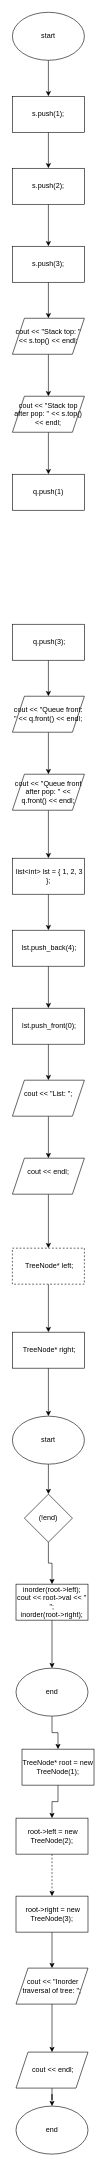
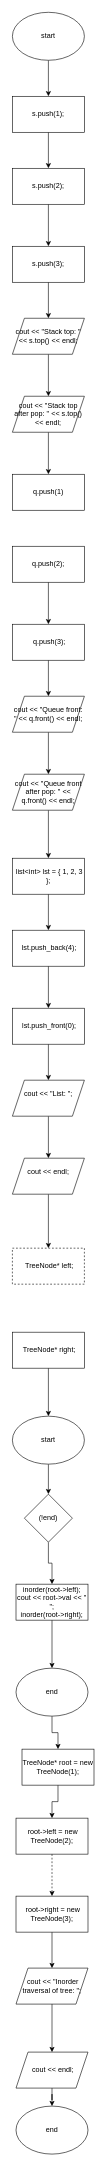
  <mxCell id="0" />
  <mxCell id="1" parent="0" />
  <mxCell id="2" style="edgeStyle=orthogonalEdgeStyle;rounded=0;orthogonalLoop=1;jettySize=auto;html=1;" edge="1" parent="1" source="3" target="5"><mxGeometry relative="1" as="geometry" /></mxCell>
  <mxCell id="3" value="start" style="ellipse;whiteSpace=wrap;html=1;" vertex="1" parent="1"><mxGeometry x="20" y="20" width="120" height="80" as="geometry" /></mxCell>
  <mxCell id="4" style="edgeStyle=orthogonalEdgeStyle;rounded=0;orthogonalLoop=1;jettySize=auto;html=1;" edge="1" parent="1" source="5" target="7"><mxGeometry relative="1" as="geometry" /></mxCell>
  <mxCell id="5" value="&lt;br&gt; s.push(1);&lt;div&gt;&lt;br/&gt;&lt;/div&gt;" style="rounded=0;whiteSpace=wrap;html=1;" vertex="1" parent="1"><mxGeometry x="20" y="160" width="120" height="60" as="geometry" /></mxCell>
  <mxCell id="6" style="edgeStyle=orthogonalEdgeStyle;rounded=0;orthogonalLoop=1;jettySize=auto;html=1;" edge="1" parent="1" source="7" target="9"><mxGeometry relative="1" as="geometry" /></mxCell>
  <mxCell id="7" value="&amp;nbsp;s.push(2);&amp;nbsp;" style="rounded=0;whiteSpace=wrap;html=1;" vertex="1" parent="1"><mxGeometry x="20" y="280" width="120" height="60" as="geometry" /></mxCell>
  <mxCell id="8" style="edgeStyle=orthogonalEdgeStyle;rounded=0;orthogonalLoop=1;jettySize=auto;html=1;" edge="1" parent="1" source="9" target="11"><mxGeometry relative="1" as="geometry" /></mxCell>
  <mxCell id="9" value="&lt;br&gt;    s.push(3);&lt;div&gt;&lt;br/&gt;&lt;/div&gt;" style="rounded=0;whiteSpace=wrap;html=1;" vertex="1" parent="1"><mxGeometry x="20" y="410" width="120" height="60" as="geometry" /></mxCell>
  <mxCell id="10" style="edgeStyle=orthogonalEdgeStyle;rounded=0;orthogonalLoop=1;jettySize=auto;html=1;" edge="1" parent="1" source="11" target="13"><mxGeometry relative="1" as="geometry" /></mxCell>
  <mxCell id="11" value="cout &amp;lt;&amp;lt; &quot;Stack top: &quot; &amp;lt;&amp;lt; s.top() &amp;lt;&amp;lt; endl;" style="shape=parallelogram;perimeter=parallelogramPerimeter;whiteSpace=wrap;html=1;fixedSize=1;" vertex="1" parent="1"><mxGeometry x="20" y="530" width="120" height="60" as="geometry" /></mxCell>
  <mxCell id="12" style="edgeStyle=orthogonalEdgeStyle;rounded=0;orthogonalLoop=1;jettySize=auto;html=1;" edge="1" parent="1" source="13" target="14"><mxGeometry relative="1" as="geometry" /></mxCell>
  <mxCell id="13" value="cout &amp;lt;&amp;lt; &quot;Stack top after pop: &quot; &amp;lt;&amp;lt; s.top() &amp;lt;&amp;lt; endl;" style="shape=parallelogram;perimeter=parallelogramPerimeter;whiteSpace=wrap;html=1;fixedSize=1;" vertex="1" parent="1"><mxGeometry x="20" y="660" width="120" height="60" as="geometry" /></mxCell>
  <mxCell id="14" value="q.push(1)" style="rounded=0;whiteSpace=wrap;html=1;" vertex="1" parent="1"><mxGeometry x="20" y="790" width="120" height="60" as="geometry" /></mxCell>
+ <mxCell id="15" style="edgeStyle=orthogonalEdgeStyle;rounded=0;orthogonalLoop=1;jettySize=auto;html=1;" edge="1" parent="1" source="16" target="18"><mxGeometry relative="1" as="geometry" /></mxCell>
+ <mxCell id="16" value="&lt;br&gt;    q.push(2);&lt;div&gt;&lt;br/&gt;&lt;/div&gt;" style="rounded=0;whiteSpace=wrap;html=1;" vertex="1" parent="1"><mxGeometry x="20" y="910" width="120" height="60" as="geometry" /></mxCell>
  <mxCell id="17" style="edgeStyle=orthogonalEdgeStyle;rounded=0;orthogonalLoop=1;jettySize=auto;html=1;" edge="1" parent="1" source="18" target="20"><mxGeometry relative="1" as="geometry" /></mxCell>
  <mxCell id="18" value="&amp;nbsp;q.push(3);" style="rounded=0;whiteSpace=wrap;html=1;" vertex="1" parent="1"><mxGeometry x="20" y="1040" width="120" height="60" as="geometry" /></mxCell>
  <mxCell id="19" style="edgeStyle=orthogonalEdgeStyle;rounded=0;orthogonalLoop=1;jettySize=auto;html=1;" edge="1" parent="1" source="20" target="22"><mxGeometry relative="1" as="geometry" /></mxCell>
  <mxCell id="20" value="cout &amp;lt;&amp;lt; &quot;Queue front: &quot; &amp;lt;&amp;lt; q.front() &amp;lt;&amp;lt; endl;" style="shape=parallelogram;perimeter=parallelogramPerimeter;whiteSpace=wrap;html=1;fixedSize=1;" vertex="1" parent="1"><mxGeometry x="20" y="1160" width="120" height="60" as="geometry" /></mxCell>
  <mxCell id="21" value="" style="edgeStyle=orthogonalEdgeStyle;rounded=0;orthogonalLoop=1;jettySize=auto;html=1;" edge="1" parent="1" source="22" target="24"><mxGeometry relative="1" as="geometry"><Array as="points"><mxPoint x="80" y="1460" /><mxPoint x="80" y="1460" /></Array></mxGeometry></mxCell>
  <mxCell id="22" value="cout &amp;lt;&amp;lt; &quot;Queue front after pop: &quot; &amp;lt;&amp;lt; q.front() &amp;lt;&amp;lt; endl;" style="shape=parallelogram;perimeter=parallelogramPerimeter;whiteSpace=wrap;html=1;fixedSize=1;" vertex="1" parent="1"><mxGeometry x="20" y="1290" width="120" height="60" as="geometry" /></mxCell>
  <mxCell id="23" style="edgeStyle=orthogonalEdgeStyle;rounded=0;orthogonalLoop=1;jettySize=auto;html=1;" edge="1" parent="1" source="24" target="26"><mxGeometry relative="1" as="geometry" /></mxCell>
  <mxCell id="24" value="&amp;nbsp;list&amp;lt;int&amp;gt; lst = { 1, 2, 3 };" style="rounded=0;whiteSpace=wrap;html=1;" vertex="1" parent="1"><mxGeometry x="20" y="1430" width="120" height="60" as="geometry" /></mxCell>
  <mxCell id="25" style="edgeStyle=orthogonalEdgeStyle;rounded=0;orthogonalLoop=1;jettySize=auto;html=1;" edge="1" parent="1" source="26" target="28"><mxGeometry relative="1" as="geometry" /></mxCell>
  <mxCell id="26" value="&amp;nbsp;lst.push_back(4);" style="rounded=0;whiteSpace=wrap;html=1;" vertex="1" parent="1"><mxGeometry x="20" y="1550" width="120" height="60" as="geometry" /></mxCell>
  <mxCell id="27" style="edgeStyle=orthogonalEdgeStyle;rounded=0;orthogonalLoop=1;jettySize=auto;html=1;" edge="1" parent="1" source="28" target="30"><mxGeometry relative="1" as="geometry" /></mxCell>
  <mxCell id="28" value="&amp;nbsp;lst.push_front(0);" style="rounded=0;whiteSpace=wrap;html=1;" vertex="1" parent="1"><mxGeometry x="20" y="1680" width="120" height="60" as="geometry" /></mxCell>
  <mxCell id="29" style="edgeStyle=orthogonalEdgeStyle;rounded=0;orthogonalLoop=1;jettySize=auto;html=1;" edge="1" parent="1" source="30" target="32"><mxGeometry relative="1" as="geometry" /></mxCell>
  <mxCell id="30" value="&#10; cout &amp;lt;&amp;lt; &quot;List: &quot;;&#10;&#10;" style="shape=parallelogram;perimeter=parallelogramPerimeter;whiteSpace=wrap;html=1;fixedSize=1;" vertex="1" parent="1"><mxGeometry x="20" y="1800" width="120" height="60" as="geometry" /></mxCell>
  <mxCell id="31" style="edgeStyle=orthogonalEdgeStyle;rounded=0;orthogonalLoop=1;jettySize=auto;html=1;" edge="1" parent="1" source="32" target="34"><mxGeometry relative="1" as="geometry" /></mxCell>
  <mxCell id="32" value="&#10;cout &amp;lt;&amp;lt; endl;&#10;&#10;" style="shape=parallelogram;perimeter=parallelogramPerimeter;whiteSpace=wrap;html=1;fixedSize=1;" vertex="1" parent="1"><mxGeometry x="20" y="1930" width="120" height="60" as="geometry" /></mxCell>
- <mxCell id="33" style="edgeStyle=orthogonalEdgeStyle;rounded=0;orthogonalLoop=1;jettySize=auto;html=1;entryX=0.5;entryY=0;entryDx=0;entryDy=0;" edge="1" parent="1" source="34" target="36"><mxGeometry relative="1" as="geometry" /></mxCell>
  <mxCell id="34" value="&amp;nbsp;TreeNode* left;" style="rounded=0;whiteSpace=wrap;html=1;dashed=1;" vertex="1" parent="1"><mxGeometry x="20" y="2080" width="120" height="60" as="geometry" /></mxCell>
  <mxCell id="35" style="edgeStyle=orthogonalEdgeStyle;rounded=0;orthogonalLoop=1;jettySize=auto;html=1;" edge="1" parent="1" source="36" target="38"><mxGeometry relative="1" as="geometry"><mxPoint x="80" y="2400" as="targetPoint" /></mxGeometry></mxCell>
  <mxCell id="36" value="&amp;nbsp;TreeNode* right;" style="rounded=0;whiteSpace=wrap;html=1;" vertex="1" parent="1"><mxGeometry x="20" y="2220" width="120" height="60" as="geometry" /></mxCell>
  <mxCell id="37" style="edgeStyle=orthogonalEdgeStyle;rounded=0;orthogonalLoop=1;jettySize=auto;html=1;" edge="1" parent="1" source="38" target="40"><mxGeometry relative="1" as="geometry" /></mxCell>
  <mxCell id="38" value="start" style="ellipse;whiteSpace=wrap;html=1;" vertex="1" parent="1"><mxGeometry x="20" y="2360" width="120" height="80" as="geometry" /></mxCell>
  <mxCell id="39" style="edgeStyle=orthogonalEdgeStyle;rounded=0;orthogonalLoop=1;jettySize=auto;html=1;" edge="1" parent="1" source="40" target="42"><mxGeometry relative="1" as="geometry" /></mxCell>
  <mxCell id="40" value="(!end)" style="rhombus;whiteSpace=wrap;html=1;" vertex="1" parent="1"><mxGeometry x="40" y="2490" width="80" height="80" as="geometry" /></mxCell>
  <mxCell id="41" style="edgeStyle=orthogonalEdgeStyle;rounded=0;orthogonalLoop=1;jettySize=auto;html=1;" edge="1" parent="1" source="42" target="44"><mxGeometry relative="1" as="geometry" /></mxCell>
  <mxCell id="42" value="inorder(root-&amp;gt;left);&lt;br/&gt;    cout &amp;lt;&amp;lt; root-&amp;gt;val &amp;lt;&amp;lt; &quot; &quot;;&lt;br/&gt;    inorder(root-&amp;gt;right);" style="rounded=0;whiteSpace=wrap;html=1;" vertex="1" parent="1"><mxGeometry x="26" y="2640" width="120" height="60" as="geometry" /></mxCell>
  <mxCell id="43" style="edgeStyle=orthogonalEdgeStyle;rounded=0;orthogonalLoop=1;jettySize=auto;html=1;" edge="1" parent="1" source="44" target="46"><mxGeometry relative="1" as="geometry" /></mxCell>
  <mxCell id="44" value="end" style="ellipse;whiteSpace=wrap;html=1;" vertex="1" parent="1"><mxGeometry x="26" y="2780" width="120" height="80" as="geometry" /></mxCell>
  <mxCell id="45" style="edgeStyle=orthogonalEdgeStyle;rounded=0;orthogonalLoop=1;jettySize=auto;html=1;" edge="1" parent="1" source="46" target="48"><mxGeometry relative="1" as="geometry" /></mxCell>
  <mxCell id="46" value="TreeNode* root = new TreeNode(1);" style="rounded=0;whiteSpace=wrap;html=1;" vertex="1" parent="1"><mxGeometry x="36" y="2915" width="120" height="60" as="geometry" /></mxCell>
  <mxCell id="47" style="edgeStyle=orthogonalEdgeStyle;rounded=0;orthogonalLoop=1;jettySize=auto;html=1;dashed=1;" edge="1" parent="1" source="48" target="50"><mxGeometry relative="1" as="geometry" /></mxCell>
  <mxCell id="48" value="&amp;nbsp;root-&amp;gt;left = new TreeNode(2);" style="rounded=0;whiteSpace=wrap;html=1;" vertex="1" parent="1"><mxGeometry x="26" y="3030" width="120" height="60" as="geometry" /></mxCell>
  <mxCell id="49" style="edgeStyle=orthogonalEdgeStyle;rounded=0;orthogonalLoop=1;jettySize=auto;html=1;" edge="1" parent="1" source="50" target="52"><mxGeometry relative="1" as="geometry" /></mxCell>
  <mxCell id="50" value="&amp;nbsp;root-&amp;gt;right = new TreeNode(3);" style="rounded=0;whiteSpace=wrap;html=1;" vertex="1" parent="1"><mxGeometry x="26" y="3160" width="120" height="60" as="geometry" /></mxCell>
  <mxCell id="51" style="edgeStyle=orthogonalEdgeStyle;rounded=0;orthogonalLoop=1;jettySize=auto;html=1;" edge="1" parent="1" source="52" target="54"><mxGeometry relative="1" as="geometry" /></mxCell>
  <mxCell id="52" value="&amp;nbsp;cout &amp;lt;&amp;lt; &quot;Inorder traversal of tree: &quot;;" style="shape=parallelogram;perimeter=parallelogramPerimeter;whiteSpace=wrap;html=1;fixedSize=1;" vertex="1" parent="1"><mxGeometry x="26" y="3280" width="120" height="60" as="geometry" /></mxCell>
  <mxCell id="53" style="edgeStyle=orthogonalEdgeStyle;rounded=0;orthogonalLoop=1;jettySize=auto;html=1;" edge="1" parent="1" source="54" target="55"><mxGeometry relative="1" as="geometry" /></mxCell>
  <mxCell id="54" value="&amp;nbsp;cout &amp;lt;&amp;lt; endl;" style="shape=parallelogram;perimeter=parallelogramPerimeter;whiteSpace=wrap;html=1;fixedSize=1;" vertex="1" parent="1"><mxGeometry x="26" y="3420" width="120" height="60" as="geometry" /></mxCell>
  <mxCell id="55" value="end" style="ellipse;whiteSpace=wrap;html=1;" vertex="1" parent="1"><mxGeometry x="26" y="3510" width="120" height="80" as="geometry" /></mxCell>
